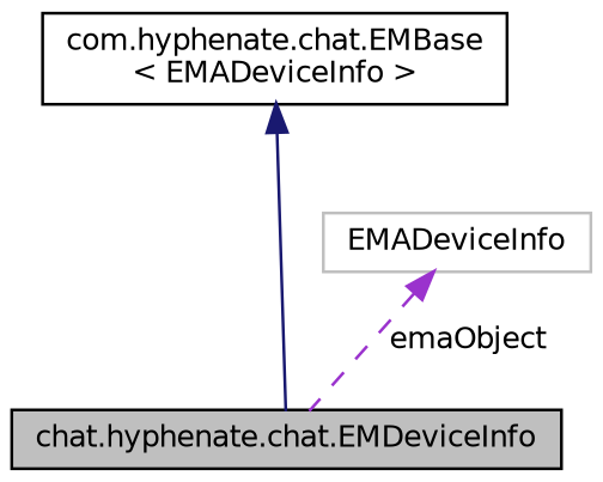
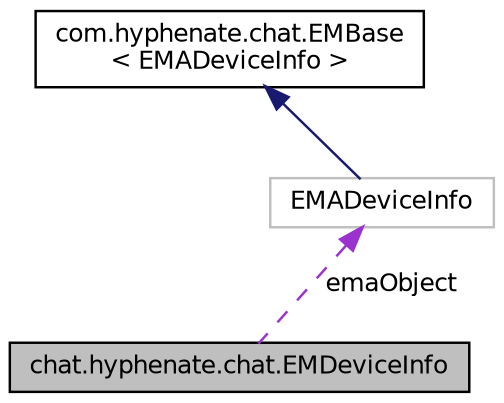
  digraph {
    node [color=black fillcolor=white fontname=Helvetica fontsize=10 shape=record style=filled]
    edge [dir=back fontname=Helvetica fontsize=10 labelfontname=Helvetica labelfontsize=10]
    n1 [fillcolor=grey75 fontcolor=black height=0.2 label="chat.hyphenate.chat.EMDeviceInfo" width=0.4]
    n2 [height=0.2 label="com.hyphenate.chat.EMBase\l\< EMADeviceInfo \>" width=0.4]
    n3 [color=grey75 height=0.2 label=EMADeviceInfo width=0.4]
-   n2 -> n1 [color=midnightblue style=solid]
+   n2 -> n3 [color=midnightblue style=solid]
    n3 -> n1 [color=darkorchid3 label=" emaObject" style=dashed]
  }
